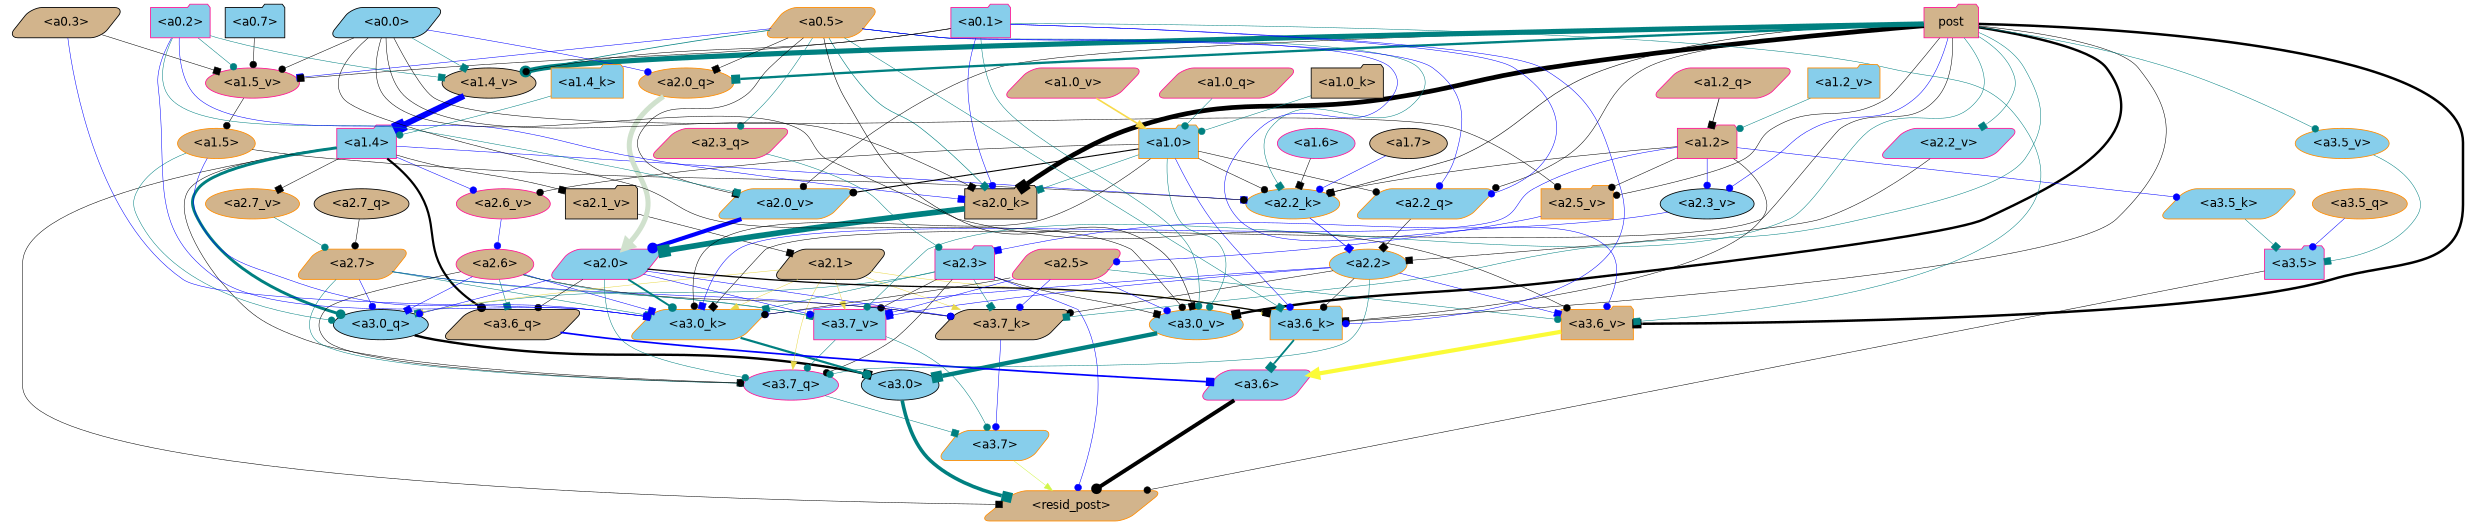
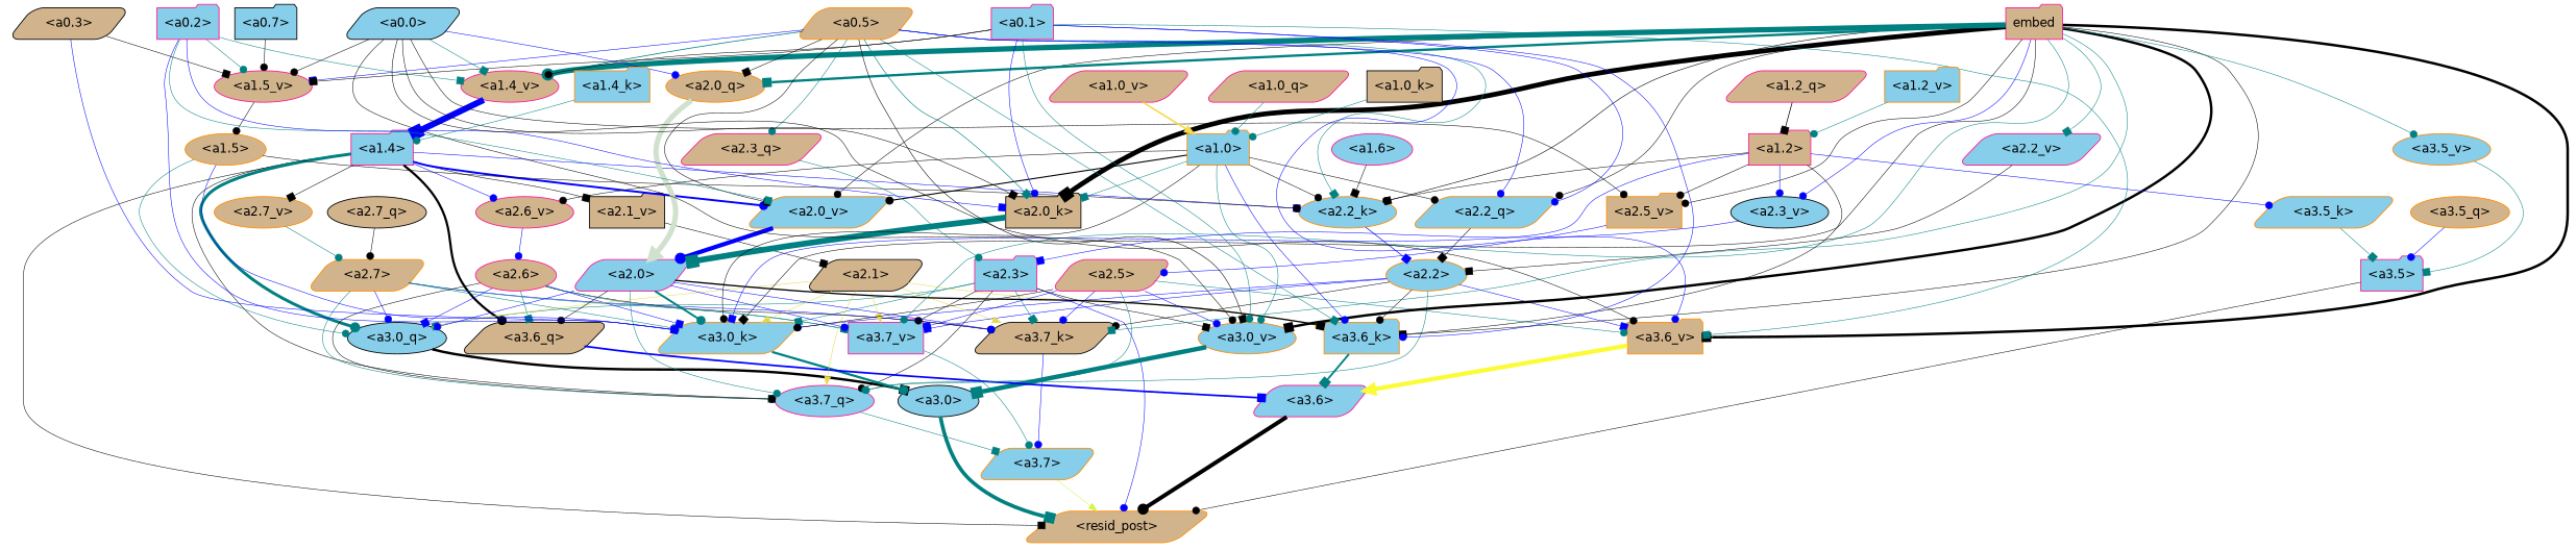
  strict digraph {
    splines=true
    node [color=darkorange fillcolor=tan fontname=Helvetica shape=parallelogram style="filled, rounded"]
    edge [color=black penwidth=0.6 arrowhead=dot]
    "<resid_post>"
    "<a3.7>" [fillcolor=skyblue]
    "<a3.6>" [color=deeppink fillcolor=skyblue]
    "<a3.5>" [color=deeppink fillcolor=skyblue shape=folder]
    "<a3.0>" [color=black fillcolor=skyblue shape=ellipse]
    "<a2.3>" [color=deeppink fillcolor=skyblue shape=folder]
    "<a3.7_q>" [color=deeppink fillcolor=skyblue shape=ellipse]
    "<a3.0_q>" [color=black fillcolor=skyblue shape=ellipse]
    "<a3.7_k>" [color=black]
    "<a3.0_k>" [fillcolor=skyblue]
    "<a3.7_v>" [color=deeppink fillcolor=skyblue shape=folder]
    "<a3.0_v>" [fillcolor=skyblue shape=ellipse]
    "<a1.4>" [color=deeppink fillcolor=skyblue shape=folder]
    "<a3.6_q>" [color=black]
    "<a2.2_k>" [fillcolor=skyblue shape=ellipse]
    "<a2.7_v>" [shape=ellipse]
    "<a2.6_v>" [color=deeppink shape=ellipse]
    "<a2.1_v>" [color=black shape=folder]
    "<a2.0_v>" [fillcolor=skyblue]
    "<a2.2>" [fillcolor=skyblue shape=ellipse]
    "<a2.7>"
    "<a2.6>" [color=deeppink shape=ellipse]
    "<a2.1>" [color=black]
    "<a2.0>" [color=deeppink fillcolor=skyblue]
    "<a3.6_k>" [fillcolor=skyblue shape=folder]
    "<a3.6_v>" [shape=folder]
    "<a3.5_q>" [shape=ellipse]
    "<a3.5_k>" [fillcolor=skyblue]
    "<a3.5_v>" [fillcolor=skyblue shape=ellipse]
    "<a2.5>" [color=deeppink]
    "<a1.5>" [shape=ellipse]
-   embed [color=deeppink shape=folder label=post]
+   embed [color=deeppink shape=folder]
    "<a2.2_q>" [fillcolor=skyblue]
    "<a2.0_q>" [shape=ellipse]
    "<a2.0_k>" [color=black shape=folder]
    "<a2.5_v>" [shape=folder]
    "<a2.3_v>" [color=black fillcolor=skyblue shape=ellipse]
    "<a2.2_v>" [color=deeppink fillcolor=skyblue]
-   "<a1.4_v>" [color=black shape=ellipse]
+   "<a1.4_v>" [color=deeppink shape=ellipse]
    "<a1.2>" [color=deeppink shape=folder]
    "<a1.0>" [fillcolor=skyblue shape=folder]
    "<a0.5>"
    "<a2.3_q>" [color=deeppink]
    "<a1.5_v>" [color=deeppink shape=ellipse]
    "<a0.1>" [color=deeppink fillcolor=skyblue shape=folder]
    "<a0.3>" [color=black]
    "<a0.2>" [color=deeppink fillcolor=skyblue shape=folder]
    "<a0.0>" [color=black fillcolor=skyblue]
    "<a2.7_q>" [color=black shape=ellipse]
-   "<a1.7>" [color=black shape=ellipse]
    "<a1.6>" [color=deeppink fillcolor=skyblue shape=ellipse]
    "<a1.2_q>" [color=deeppink]
    "<a1.0_q>" [color=deeppink]
    "<a1.4_k>" [fillcolor=skyblue shape=folder]
    "<a1.0_k>" [color=black shape=folder]
    "<a1.2_v>" [fillcolor=skyblue shape=folder]
    "<a1.0_v>" [color=deeppink]
    "<a0.7>" [color=black fillcolor=skyblue shape=folder]
    "<a3.7>" -> "<resid_post>" [color="#d1f648" arrowhead=""]
    "<a3.6>" -> "<resid_post>" [penwidth=4.6696330308914185]
    "<a3.5>" -> "<resid_post>"
    "<a3.0>" -> "<resid_post>" [arrowhead=box color=teal penwidth=4.282557368278503]
    "<a2.3>" -> "<resid_post>" [color=blue]
    "<a2.3>" -> "<a3.7_q>"
    "<a2.3>" -> "<a3.0_q>" [arrowhead=box color=teal]
    "<a2.3>" -> "<a3.7_k>" [arrowhead=box color=teal]
    "<a2.3>" -> "<a3.0_k>" [arrowhead=box color=teal]
    "<a2.3>" -> "<a3.7_v>"
    "<a2.3>" -> "<a3.0_v>" [arrowhead=box]
    "<a3.7_q>" -> "<a3.7>" [arrowhead=box color=teal]
    "<a3.0_q>" -> "<a3.0>" [arrowhead=box penwidth=2.8638100624084473]
    "<a3.7_k>" -> "<a3.7>" [color=blue]
    "<a3.0_k>" -> "<a3.0>" [color=teal penwidth=2.6274144649505615]
    "<a3.7_v>" -> "<a3.7>" [color=teal]
    "<a3.0_v>" -> "<a3.0>" [arrowhead=box color=teal penwidth=5.188832879066467]
    "<a1.4>" -> "<resid_post>" [arrowhead=box]
    "<a1.4>" -> "<a3.7_q>" [arrowhead=box]
    "<a1.4>" -> "<a3.0_q>" [color=teal penwidth=3.4971605762839317]
    "<a1.4>" -> "<a3.6_q>" [penwidth=2.6073555648326874]
    "<a1.4>" -> "<a2.2_k>" [arrowhead=box color=blue]
    "<a1.4>" -> "<a2.7_v>" [arrowhead=box]
    "<a1.4>" -> "<a2.6_v>" [color=blue]
    "<a1.4>" -> "<a2.1_v>" [arrowhead=box]
+   "<a1.4>" -> "<a2.0_v>" [color=blue penwidth=2.268670678138733]
    "<a3.6_q>" -> "<a3.6>" [arrowhead=box color=blue penwidth=2.03758105635643]
    "<a2.2_k>" -> "<a2.2>" [arrowhead=box color=blue penwidth=0.7764816284179688]
    "<a2.7_v>" -> "<a2.7>" [color=teal]
    "<a2.6_v>" -> "<a2.6>" [color=blue]
    "<a2.1_v>" -> "<a2.1>" [arrowhead=box]
    "<a2.0_v>" -> "<a2.0>" [color=blue penwidth=4.906715989112854]
    "<a2.2>" -> "<a3.7_q>" [color=teal]
    "<a2.2>" -> "<a3.7_k>"
    "<a2.2>" -> "<a3.0_k>" [color=blue]
    "<a2.2>" -> "<a3.7_v>" [arrowhead=box color=blue]
    "<a2.2>" -> "<a3.6_k>"
    "<a2.2>" -> "<a3.6_v>" [arrowhead=box color=blue]
    "<a2.7>" -> "<a3.7_q>" [color=teal]
    "<a2.7>" -> "<a3.0_q>" [color=blue]
    "<a2.7>" -> "<a3.7_k>" [color=blue]
    "<a2.7>" -> "<a3.0_k>" [arrowhead=box color=teal]
    "<a2.7>" -> "<a3.7_v>" [arrowhead=box color=teal]
    "<a2.6>" -> "<a3.7_q>"
    "<a2.6>" -> "<a3.0_q>" [arrowhead=box color=blue]
    "<a2.6>" -> "<a3.7_k>"
    "<a2.6>" -> "<a3.0_k>" [arrowhead=box color=blue]
    "<a2.6>" -> "<a3.7_v>" [arrowhead=box color=teal]
    "<a2.6>" -> "<a3.6_q>" [arrowhead=box color=teal]
    "<a2.1>" -> "<a3.7_q>" [color="#e8d849" arrowhead=""]
    "<a2.1>" -> "<a3.0_q>" [color="#e8d849" arrowhead=""]
    "<a2.1>" -> "<a3.7_k>" [color="#e8d849" arrowhead=""]
    "<a2.1>" -> "<a3.0_k>" [color="#e8d849" arrowhead=""]
    "<a2.1>" -> "<a3.7_v>" [color="#e8d849" arrowhead=""]
    "<a2.1>" -> "<a3.6_k>" [color="#e8d849" arrowhead=""]
    "<a2.0>" -> "<a3.7_q>" [color=teal]
    "<a2.0>" -> "<a3.0_q>" [color=blue]
    "<a2.0>" -> "<a3.7_k>" [color=blue]
    "<a2.0>" -> "<a3.0_k>" [color=teal penwidth=2.270527422428131]
    "<a2.0>" -> "<a3.7_v>" [color=blue]
    "<a2.0>" -> "<a3.6_q>"
    "<a2.0>" -> "<a3.6_k>" [arrowhead=box penwidth=1.5568191409111023]
    "<a3.6_k>" -> "<a3.6>" [arrowhead=box color=teal penwidth=2.174198240041733]
    "<a3.6_v>" -> "<a3.6>" [color="#fbfb37" penwidth=5.002329230308533 arrowhead=""]
    "<a3.5_q>" -> "<a3.5>" [color=blue]
    "<a3.5_k>" -> "<a3.5>" [arrowhead=box color=teal]
    "<a3.5_v>" -> "<a3.5>" [arrowhead=box color=teal]
-   "<a3.7_v>" -> "<a3.7_q>" [color=teal]
+   "<a2.5>" -> "<a3.7_q>" [color=teal]
    "<a2.5>" -> "<a3.7_k>" [color=blue]
    "<a2.5>" -> "<a3.0_k>"
    "<a2.5>" -> "<a3.7_v>" [arrowhead=box color=blue]
    "<a2.5>" -> "<a3.0_v>" [color=blue]
    "<a2.5>" -> "<a3.6_v>" [color=teal]
    "<a1.5>" -> "<a3.0_q>" [color=teal]
    "<a1.5>" -> "<a3.0_k>" [arrowhead=box color=blue]
    "<a1.5>" -> "<a2.2_k>"
    embed -> "<a3.7_k>" [arrowhead=box color=teal]
    embed -> "<a3.0_k>" [arrowhead=box]
    embed -> "<a3.7_v>" [color=teal]
    embed -> "<a3.0_v>" [arrowhead=box penwidth=2.8686431646347046]
    embed -> "<a2.2_k>" [arrowhead=box penwidth=0.67606520652771]
    embed -> "<a2.0_v>"
    embed -> "<a3.6_k>"
    embed -> "<a3.6_v>" [arrowhead=box penwidth=2.9588699340820312]
    embed -> "<a3.5_v>" [color=teal]
    embed -> "<a2.2_q>"
    embed -> "<a2.0_q>" [arrowhead=box color=teal penwidth=2.7617180347442627]
    embed -> "<a2.0_k>" [arrowhead=box penwidth=5.615107178688049]
    embed -> "<a2.5_v>"
    embed -> "<a2.3_v>" [color=blue]
    embed -> "<a2.2_v>" [arrowhead=box color=teal]
    embed -> "<a1.4_v>" [color=teal penwidth=6.189999580383301]
    "<a2.2_q>" -> "<a2.2>" [arrowhead=box penwidth=0.6340763568878174]
    "<a2.0_q>" -> "<a2.0>" [color="#d0e1cd" penwidth=6.0160088539123535 arrowhead=""]
    "<a2.0_k>" -> "<a2.0>" [arrowhead=box color=teal penwidth=6.773025274276733]
    "<a2.5_v>" -> "<a2.5>" [color=blue]
    "<a2.3_v>" -> "<a2.3>" [arrowhead=box color=blue]
    "<a2.2_v>" -> "<a2.2>" [arrowhead=box]
    "<a1.4_v>" -> "<a1.4>" [arrowhead=box color=blue penwidth=7.093163728713989]
    "<a1.2>" -> "<a3.0_k>" [arrowhead=box color=blue]
    "<a1.2>" -> "<a2.2_k>"
    "<a1.2>" -> "<a3.6_k>" [arrowhead=box]
    "<a1.2>" -> "<a3.5_k>" [color=blue]
    "<a1.2>" -> "<a2.5_v>"
    "<a1.2>" -> "<a2.3_v>" [color=blue]
    "<a1.0>" -> "<a3.0_k>"
    "<a1.0>" -> "<a3.0_v>" [color=teal]
    "<a1.0>" -> "<a2.2_k>"
    "<a1.0>" -> "<a2.6_v>"
    "<a1.0>" -> "<a2.0_v>" [penwidth=1.27996826171875]
    "<a1.0>" -> "<a3.6_k>" [color=blue]
    "<a1.0>" -> "<a2.2_q>"
    "<a1.0>" -> "<a2.0_k>" [arrowhead=box color=teal]
    "<a0.5>" -> "<a3.0_v>" [arrowhead=box penwidth=0.6421224474906921]
    "<a0.5>" -> "<a2.2_k>" [arrowhead=box color=teal]
    "<a0.5>" -> "<a2.0_v>" [arrowhead=box]
    "<a0.5>" -> "<a3.6_k>" [arrowhead=box color=teal]
    "<a0.5>" -> "<a3.6_v>" [color=blue]
    "<a0.5>" -> "<a2.2_q>" [color=blue]
    "<a0.5>" -> "<a2.0_q>" [arrowhead=box]
    "<a0.5>" -> "<a2.0_k>" [arrowhead=box color=teal penwidth=0.7151575088500977]
    "<a0.5>" -> "<a1.4_v>" [color=teal penwidth=0.8927993774414062]
    "<a0.5>" -> "<a2.3_q>" [color=teal]
    "<a0.5>" -> "<a1.5_v>" [arrowhead=box color=blue]
    "<a2.3_q>" -> "<a2.3>" [color=teal]
    "<a1.5_v>" -> "<a1.5>"
    "<a0.1>" -> "<a3.0_v>" [color=teal]
    "<a0.1>" -> "<a3.6_k>" [color=blue]
    "<a0.1>" -> "<a3.6_v>" [arrowhead=box color=teal]
    "<a0.1>" -> "<a2.2_q>" [color=blue]
    "<a0.1>" -> "<a2.0_k>" [color=blue]
    "<a0.1>" -> "<a1.4_v>"
    "<a0.1>" -> "<a1.5_v>" [arrowhead=box]
    "<a0.3>" -> "<a3.0_k>" [color=blue]
    "<a0.3>" -> "<a1.5_v>" [arrowhead=box]
    "<a0.2>" -> "<a3.0_k>" [arrowhead=box color=blue]
    "<a0.2>" -> "<a2.0_v>" [arrowhead=box color=teal]
    "<a0.2>" -> "<a2.0_k>" [arrowhead=box color=blue]
    "<a0.2>" -> "<a1.4_v>" [arrowhead=box color=teal]
    "<a0.2>" -> "<a1.5_v>" [color=teal]
    "<a0.0>" -> "<a3.0_v>"
    "<a0.0>" -> "<a3.6_v>"
    "<a0.0>" -> "<a2.0_q>" [color=blue]
    "<a0.0>" -> "<a2.0_k>" [arrowhead=box]
    "<a0.0>" -> "<a2.5_v>"
    "<a0.0>" -> "<a1.4_v>" [arrowhead=box color=teal]
    "<a0.0>" -> "<a1.5_v>"
    "<a2.7_q>" -> "<a2.7>"
-   "<a1.7>" -> "<a2.2_k>" [color=blue]
    "<a1.6>" -> "<a2.2_k>" [arrowhead=box]
    "<a1.2_q>" -> "<a1.2>" [arrowhead=box penwidth=0.836545467376709]
    "<a1.0_q>" -> "<a1.0>" [color=teal]
    "<a1.4_k>" -> "<a1.4>" [color=teal]
    "<a1.0_k>" -> "<a1.0>" [color=teal]
    "<a1.2_v>" -> "<a1.2>" [color=teal]
    "<a1.0_v>" -> "<a1.0>" [color="#f7da4b" penwidth=1.9666723012924194 arrowhead=""]
    "<a0.7>" -> "<a1.5_v>"
  }
